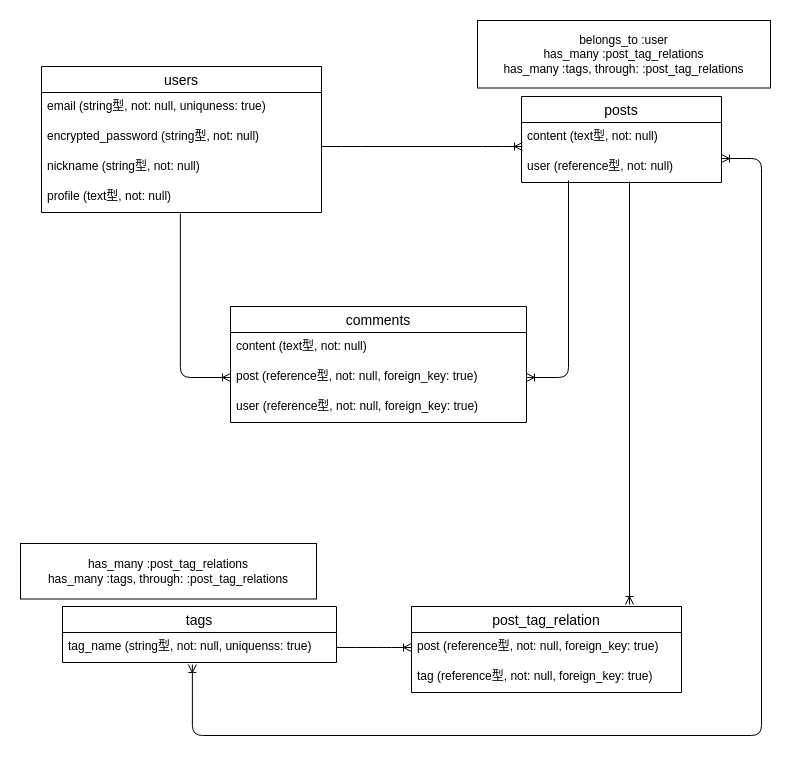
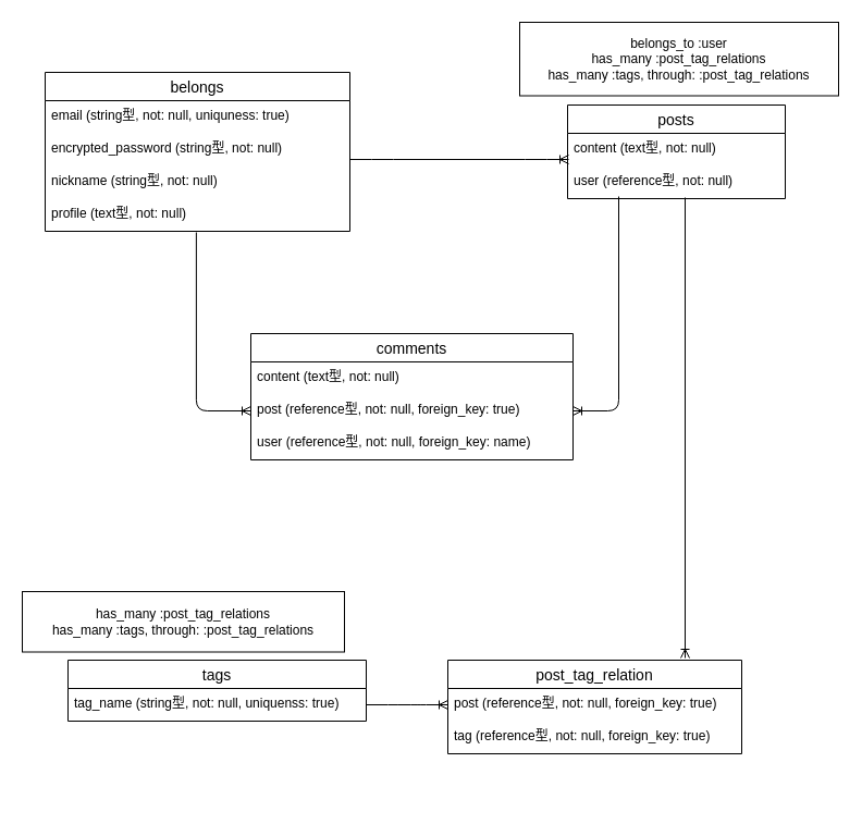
  <mxCell id="0" />
  <mxCell id="1" parent="0" />
- <mxCell id="2" value="users" style="swimlane;fontStyle=0;childLayout=stackLayout;horizontal=1;startSize=26;horizontalStack=0;resizeParent=1;resizeParentMax=0;resizeLast=0;collapsible=1;marginBottom=0;align=center;fontSize=14;" parent="1" vertex="1"><mxGeometry x="41" y="66" width="280" height="146" as="geometry" /></mxCell>
+ <mxCell id="2" value="belongs" style="swimlane;fontStyle=0;childLayout=stackLayout;horizontal=1;startSize=26;horizontalStack=0;resizeParent=1;resizeParentMax=0;resizeLast=0;collapsible=1;marginBottom=0;align=center;fontSize=14;" parent="1" vertex="1"><mxGeometry x="41" y="66" width="280" height="146" as="geometry" /></mxCell>
  <mxCell id="3" value="email (string型, not: null, uniquness: true)" style="text;strokeColor=none;fillColor=none;spacingLeft=4;spacingRight=4;overflow=hidden;rotatable=0;points=[[0,0.5],[1,0.5]];portConstraint=eastwest;fontSize=12;" parent="2" vertex="1"><mxGeometry y="26" width="280" height="30" as="geometry" /></mxCell>
  <mxCell id="4" value="encrypted_password (string型, not: null)" style="text;strokeColor=none;fillColor=none;spacingLeft=4;spacingRight=4;overflow=hidden;rotatable=0;points=[[0,0.5],[1,0.5]];portConstraint=eastwest;fontSize=12;" parent="2" vertex="1"><mxGeometry y="56" width="280" height="30" as="geometry" /></mxCell>
  <mxCell id="5" value="nickname (string型, not: null)" style="text;strokeColor=none;fillColor=none;spacingLeft=4;spacingRight=4;overflow=hidden;rotatable=0;points=[[0,0.5],[1,0.5]];portConstraint=eastwest;fontSize=12;" parent="2" vertex="1"><mxGeometry y="86" width="280" height="30" as="geometry" /></mxCell>
  <mxCell id="6" value="profile (text型, not: null)" style="text;strokeColor=none;fillColor=none;spacingLeft=4;spacingRight=4;overflow=hidden;rotatable=0;points=[[0,0.5],[1,0.5]];portConstraint=eastwest;fontSize=12;" parent="2" vertex="1"><mxGeometry y="116" width="280" height="30" as="geometry" /></mxCell>
  <mxCell id="7" value="posts" style="swimlane;fontStyle=0;childLayout=stackLayout;horizontal=1;startSize=26;horizontalStack=0;resizeParent=1;resizeParentMax=0;resizeLast=0;collapsible=1;marginBottom=0;align=center;fontSize=14;" parent="1" vertex="1"><mxGeometry x="521" y="96" width="200" height="86" as="geometry" /></mxCell>
  <mxCell id="8" value="content (text型, not: null)" style="text;strokeColor=none;fillColor=none;spacingLeft=4;spacingRight=4;overflow=hidden;rotatable=0;points=[[0,0.5],[1,0.5]];portConstraint=eastwest;fontSize=12;" parent="7" vertex="1"><mxGeometry y="26" width="200" height="30" as="geometry" /></mxCell>
  <mxCell id="9" value="user (reference型, not: null)" style="text;strokeColor=none;fillColor=none;spacingLeft=4;spacingRight=4;overflow=hidden;rotatable=0;points=[[0,0.5],[1,0.5]];portConstraint=eastwest;fontSize=12;" parent="7" vertex="1"><mxGeometry y="56" width="200" height="30" as="geometry" /></mxCell>
  <mxCell id="10" value="comments" style="swimlane;fontStyle=0;childLayout=stackLayout;horizontal=1;startSize=26;horizontalStack=0;resizeParent=1;resizeParentMax=0;resizeLast=0;collapsible=1;marginBottom=0;align=center;fontSize=14;" parent="1" vertex="1"><mxGeometry x="230" y="306" width="296" height="116" as="geometry" /></mxCell>
  <mxCell id="11" value="content (text型, not: null)" style="text;strokeColor=none;fillColor=none;spacingLeft=4;spacingRight=4;overflow=hidden;rotatable=0;points=[[0,0.5],[1,0.5]];portConstraint=eastwest;fontSize=12;" parent="10" vertex="1"><mxGeometry y="26" width="296" height="30" as="geometry" /></mxCell>
  <mxCell id="12" value="post (reference型, not: null, foreign_key: true)" style="text;strokeColor=none;fillColor=none;spacingLeft=4;spacingRight=4;overflow=hidden;rotatable=0;points=[[0,0.5],[1,0.5]];portConstraint=eastwest;fontSize=12;" parent="10" vertex="1"><mxGeometry y="56" width="296" height="30" as="geometry" /></mxCell>
- <mxCell id="13" value="user (reference型, not: null, foreign_key: true)" style="text;strokeColor=none;fillColor=none;spacingLeft=4;spacingRight=4;overflow=hidden;rotatable=0;points=[[0,0.5],[1,0.5]];portConstraint=eastwest;fontSize=12;" parent="10" vertex="1"><mxGeometry y="86" width="296" height="30" as="geometry" /></mxCell>
+ <mxCell id="13" value="user (reference型, not: null, foreign_key: name)" style="text;strokeColor=none;fillColor=none;spacingLeft=4;spacingRight=4;overflow=hidden;rotatable=0;points=[[0,0.5],[1,0.5]];portConstraint=eastwest;fontSize=12;" parent="10" vertex="1"><mxGeometry y="86" width="296" height="30" as="geometry" /></mxCell>
  <mxCell id="14" value="" style="edgeStyle=entityRelationEdgeStyle;fontSize=12;html=1;endArrow=ERoneToMany;entryX=0.005;entryY=0.8;entryDx=0;entryDy=0;entryPerimeter=0;" parent="1" target="8" edge="1"><mxGeometry width="100" height="100" relative="1" as="geometry"><mxPoint x="321" y="146" as="sourcePoint" /><mxPoint x="421" y="46" as="targetPoint" /></mxGeometry></mxCell>
  <mxCell id="15" value="" style="fontSize=12;html=1;endArrow=ERoneToMany;edgeStyle=elbowEdgeStyle;elbow=vertical;" parent="1" target="12" edge="1"><mxGeometry width="100" height="100" relative="1" as="geometry"><mxPoint x="568" y="180" as="sourcePoint" /><mxPoint x="561" y="366" as="targetPoint" /><Array as="points"><mxPoint x="515" y="377" /><mxPoint x="577" y="376" /></Array></mxGeometry></mxCell>
  <mxCell id="16" value="" style="edgeStyle=elbowEdgeStyle;fontSize=12;html=1;endArrow=ERoneToMany;elbow=vertical;entryX=0;entryY=0.5;entryDx=0;entryDy=0;exitX=0.496;exitY=1.033;exitDx=0;exitDy=0;exitPerimeter=0;" parent="1" source="6" target="12" edge="1"><mxGeometry width="100" height="100" relative="1" as="geometry"><mxPoint x="161" y="306" as="sourcePoint" /><mxPoint x="281" y="236" as="targetPoint" /><Array as="points"><mxPoint x="201" y="377" /></Array></mxGeometry></mxCell>
  <mxCell id="17" value="belongs_to :user&lt;br&gt;has_many :post_tag_relations&lt;br&gt;has_many :tags, through: :post_tag_relations" style="whiteSpace=wrap;html=1;align=center;" parent="1" vertex="1"><mxGeometry x="477" y="20" width="293" height="67.5" as="geometry" /></mxCell>
  <mxCell id="18" value="tags" style="swimlane;fontStyle=0;childLayout=stackLayout;horizontal=1;startSize=26;horizontalStack=0;resizeParent=1;resizeParentMax=0;resizeLast=0;collapsible=1;marginBottom=0;align=center;fontSize=14;" vertex="1" parent="1"><mxGeometry x="62" y="606" width="274" height="56" as="geometry" /></mxCell>
  <mxCell id="19" value="tag_name (string型, not: null, uniquenss: true)" style="text;strokeColor=none;fillColor=none;spacingLeft=4;spacingRight=4;overflow=hidden;rotatable=0;points=[[0,0.5],[1,0.5]];portConstraint=eastwest;fontSize=12;" vertex="1" parent="18"><mxGeometry y="26" width="274" height="30" as="geometry" /></mxCell>
  <mxCell id="20" value="post_tag_relation" style="swimlane;fontStyle=0;childLayout=stackLayout;horizontal=1;startSize=26;horizontalStack=0;resizeParent=1;resizeParentMax=0;resizeLast=0;collapsible=1;marginBottom=0;align=center;fontSize=14;" vertex="1" parent="1"><mxGeometry x="411" y="606" width="270" height="86" as="geometry" /></mxCell>
  <mxCell id="21" value="post (reference型, not: null, foreign_key: true)" style="text;strokeColor=none;fillColor=none;spacingLeft=4;spacingRight=4;overflow=hidden;rotatable=0;points=[[0,0.5],[1,0.5]];portConstraint=eastwest;fontSize=12;" vertex="1" parent="20"><mxGeometry y="26" width="270" height="30" as="geometry" /></mxCell>
  <mxCell id="22" value="tag (reference型, not: null, foreign_key: true)" style="text;strokeColor=none;fillColor=none;spacingLeft=4;spacingRight=4;overflow=hidden;rotatable=0;points=[[0,0.5],[1,0.5]];portConstraint=eastwest;fontSize=12;" vertex="1" parent="20"><mxGeometry y="56" width="270" height="30" as="geometry" /></mxCell>
  <mxCell id="23" value="" style="fontSize=12;html=1;endArrow=ERoneToMany;exitX=0.54;exitY=0.967;exitDx=0;exitDy=0;exitPerimeter=0;" edge="1" parent="1" source="9"><mxGeometry width="100" height="100" relative="1" as="geometry"><mxPoint x="623" y="508" as="sourcePoint" /><mxPoint x="629" y="604" as="targetPoint" /></mxGeometry></mxCell>
  <mxCell id="24" value="" style="edgeStyle=entityRelationEdgeStyle;fontSize=12;html=1;endArrow=ERoneToMany;entryX=0;entryY=0.5;entryDx=0;entryDy=0;" edge="1" parent="1" source="19" target="21"><mxGeometry width="100" height="100" relative="1" as="geometry"><mxPoint x="336" y="649" as="sourcePoint" /><mxPoint x="436" y="549" as="targetPoint" /></mxGeometry></mxCell>
- <mxCell id="25" value="" style="edgeStyle=orthogonalEdgeStyle;fontSize=12;html=1;endArrow=ERoneToMany;startArrow=ERoneToMany;exitX=0.474;exitY=1.067;exitDx=0;exitDy=0;exitPerimeter=0;" edge="1" parent="1" source="19" target="9"><mxGeometry width="100" height="100" relative="1" as="geometry"><mxPoint x="699" y="533" as="sourcePoint" /><mxPoint x="686" y="182" as="targetPoint" /><Array as="points"><mxPoint x="192" y="735" /><mxPoint x="761" y="735" /><mxPoint x="761" y="158" /></Array></mxGeometry></mxCell>
  <mxCell id="26" value="has_many :post_tag_relations&lt;br&gt;has_many :tags, through: :post_tag_relations" style="whiteSpace=wrap;html=1;align=center;" vertex="1" parent="1"><mxGeometry x="20" y="543" width="296" height="55.5" as="geometry" /></mxCell>
